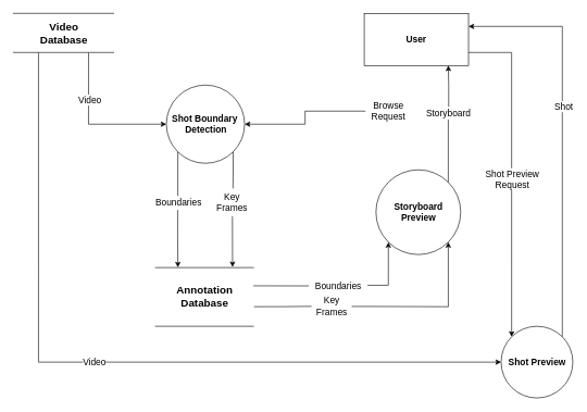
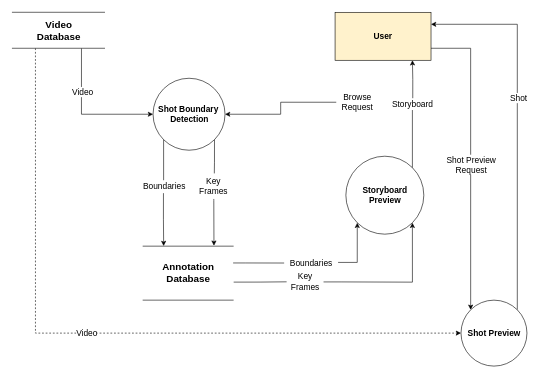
  <mxCell id="0" />
  <mxCell id="1" parent="0" />
  <mxCell id="2" style="edgeStyle=orthogonalEdgeStyle;rounded=0;orthogonalLoop=1;jettySize=auto;html=1;fontSize=14;startArrow=none;" edge="1" parent="1" source="14" target="8"><mxGeometry relative="1" as="geometry" /></mxCell>
  <mxCell id="3" style="edgeStyle=orthogonalEdgeStyle;rounded=0;orthogonalLoop=1;jettySize=auto;html=1;exitX=1;exitY=0.75;exitDx=0;exitDy=0;entryX=0;entryY=0;entryDx=0;entryDy=0;fontSize=14;" edge="1" parent="1" source="5" target="13"><mxGeometry relative="1" as="geometry" /></mxCell>
  <mxCell id="4" value="Shot Preview&lt;br&gt;Request" style="edgeLabel;html=1;align=center;verticalAlign=middle;resizable=0;points=[];fontSize=14;" vertex="1" connectable="0" parent="3"><mxGeometry x="0.039" relative="1" as="geometry"><mxPoint y="-1" as="offset" /></mxGeometry></mxCell>
- <mxCell id="5" value="&lt;h3&gt;&lt;b&gt;User&lt;/b&gt;&lt;/h3&gt;" style="rounded=0;whiteSpace=wrap;html=1;hachureGap=4;" parent="1" vertex="1"><mxGeometry x="558" y="20" width="160" height="80" as="geometry" /></mxCell>
+ <mxCell id="5" value="&lt;h3&gt;&lt;b&gt;User&lt;/b&gt;&lt;/h3&gt;" style="rounded=0;whiteSpace=wrap;html=1;hachureGap=4;fillColor=#fff2cc;" parent="1" vertex="1"><mxGeometry x="558" y="20" width="160" height="80" as="geometry" /></mxCell>
  <mxCell id="6" style="edgeStyle=orthogonalEdgeStyle;rounded=0;orthogonalLoop=1;jettySize=auto;html=1;exitX=0.487;exitY=1.079;exitDx=0;exitDy=0;fontSize=14;entryX=0.228;entryY=-0.003;entryDx=0;entryDy=0;entryPerimeter=0;startArrow=none;exitPerimeter=0;" edge="1" parent="1" source="24" target="19"><mxGeometry relative="1" as="geometry"><mxPoint x="272.667" y="390" as="targetPoint" /></mxGeometry></mxCell>
  <mxCell id="7" style="edgeStyle=orthogonalEdgeStyle;rounded=0;orthogonalLoop=1;jettySize=auto;html=1;entryX=0.787;entryY=-0.008;entryDx=0;entryDy=0;entryPerimeter=0;fontSize=14;startArrow=none;exitX=0.522;exitY=1.032;exitDx=0;exitDy=0;exitPerimeter=0;" edge="1" parent="1" source="26" target="19"><mxGeometry relative="1" as="geometry"><mxPoint x="368" y="334" as="sourcePoint" /><Array as="points"><mxPoint x="356" y="334" /><mxPoint x="356" y="334" /></Array></mxGeometry></mxCell>
  <mxCell id="8" value="&lt;h3&gt;Shot Boundary&amp;nbsp;&lt;br&gt;Detection&lt;br&gt;&lt;/h3&gt;" style="shape=ellipse;html=1;dashed=0;whitespace=wrap;aspect=fixed;perimeter=ellipsePerimeter;align=center;" vertex="1" parent="1"><mxGeometry x="254.5" y="130" width="120" height="120" as="geometry" /></mxCell>
  <mxCell id="9" style="edgeStyle=orthogonalEdgeStyle;rounded=0;orthogonalLoop=1;jettySize=auto;html=1;fontSize=14;startArrow=none;exitX=0.507;exitY=0.014;exitDx=0;exitDy=0;exitPerimeter=0;" edge="1" parent="1" source="15"><mxGeometry relative="1" as="geometry"><mxPoint x="687" y="170" as="sourcePoint" /><mxPoint x="687" y="100" as="targetPoint" /><Array as="points" /></mxGeometry></mxCell>
  <mxCell id="10" value="&lt;h3&gt;&lt;b style=&quot;font-size: 12px&quot;&gt;&lt;span style=&quot;font-size: 14px&quot;&gt;Storyboard&lt;/span&gt;&lt;/b&gt;&lt;br&gt;&lt;b style=&quot;font-size: 12px&quot;&gt;&lt;span style=&quot;font-size: 14px&quot;&gt;Preview&lt;/span&gt;&lt;/b&gt;&lt;br&gt;&lt;/h3&gt;" style="shape=ellipse;html=1;dashed=0;whitespace=wrap;aspect=fixed;perimeter=ellipsePerimeter;align=center;" vertex="1" parent="1"><mxGeometry x="576" y="260" width="130" height="130" as="geometry" /></mxCell>
  <mxCell id="11" style="edgeStyle=orthogonalEdgeStyle;rounded=0;orthogonalLoop=1;jettySize=auto;html=1;exitX=1;exitY=0;exitDx=0;exitDy=0;entryX=1;entryY=0.25;entryDx=0;entryDy=0;fontSize=14;" edge="1" parent="1" source="13" target="5"><mxGeometry relative="1" as="geometry"><Array as="points"><mxPoint x="862" y="40" /></Array></mxGeometry></mxCell>
  <mxCell id="12" value="Shot" style="edgeLabel;html=1;align=center;verticalAlign=middle;resizable=0;points=[];fontSize=14;" vertex="1" connectable="0" parent="11"><mxGeometry x="0.146" y="-2" relative="1" as="geometry"><mxPoint y="1" as="offset" /></mxGeometry></mxCell>
  <mxCell id="13" value="&lt;h3&gt;&lt;span style=&quot;font-size: 14px&quot;&gt;Shot Preview&lt;/span&gt;&lt;/h3&gt;" style="shape=ellipse;html=1;dashed=0;whitespace=wrap;aspect=fixed;perimeter=ellipsePerimeter;align=center;" vertex="1" parent="1"><mxGeometry x="768" y="500" width="110" height="110" as="geometry" /></mxCell>
  <mxCell id="14" value="Browse&lt;br&gt;Request" style="text;html=1;align=center;verticalAlign=middle;resizable=0;points=[];autosize=1;strokeColor=none;fillColor=none;fontSize=14;" vertex="1" parent="1"><mxGeometry x="560" y="150" width="70" height="40" as="geometry" /></mxCell>
  <mxCell id="15" value="Storyboard" style="text;html=1;align=center;verticalAlign=middle;resizable=0;points=[];autosize=1;strokeColor=none;fillColor=none;fontSize=14;" vertex="1" parent="1"><mxGeometry x="647" y="163" width="80" height="20" as="geometry" /></mxCell>
  <mxCell id="16" value="" style="edgeStyle=orthogonalEdgeStyle;rounded=0;orthogonalLoop=1;jettySize=auto;html=1;exitX=1;exitY=0;exitDx=0;exitDy=0;fontSize=14;endArrow=none;" edge="1" parent="1" source="10" target="15"><mxGeometry relative="1" as="geometry"><mxPoint x="687" y="279.038" as="sourcePoint" /><mxPoint x="687" y="100" as="targetPoint" /><Array as="points" /></mxGeometry></mxCell>
  <mxCell id="17" style="edgeStyle=orthogonalEdgeStyle;rounded=0;orthogonalLoop=1;jettySize=auto;html=1;exitX=1;exitY=0.406;exitDx=0;exitDy=0;entryX=0;entryY=1;entryDx=0;entryDy=0;fontSize=14;startArrow=none;exitPerimeter=0;" edge="1" parent="1" source="20" target="10"><mxGeometry relative="1" as="geometry" /></mxCell>
  <mxCell id="18" style="edgeStyle=orthogonalEdgeStyle;rounded=0;orthogonalLoop=1;jettySize=auto;html=1;entryX=1;entryY=1;entryDx=0;entryDy=0;fontSize=14;startArrow=none;exitX=1.013;exitY=0.516;exitDx=0;exitDy=0;exitPerimeter=0;" edge="1" parent="1" source="22" target="10"><mxGeometry relative="1" as="geometry"><mxPoint x="548" y="469" as="sourcePoint" /><Array as="points"><mxPoint x="568" y="470" /><mxPoint x="687" y="470" /></Array></mxGeometry></mxCell>
  <mxCell id="19" value="&lt;h3&gt;Annotation&lt;br&gt;Database&lt;br&gt;&lt;/h3&gt;" style="html=1;dashed=0;whitespace=wrap;shape=partialRectangle;right=0;left=0;fontSize=14;" vertex="1" parent="1"><mxGeometry x="238" y="410" width="150" height="90" as="geometry" /></mxCell>
  <mxCell id="20" value="Boundaries" style="text;html=1;align=center;verticalAlign=middle;resizable=0;points=[];autosize=1;strokeColor=none;fillColor=none;fontSize=14;" vertex="1" parent="1"><mxGeometry x="473" y="429" width="90" height="20" as="geometry" /></mxCell>
  <mxCell id="21" value="" style="edgeStyle=orthogonalEdgeStyle;rounded=0;orthogonalLoop=1;jettySize=auto;html=1;entryX=0.001;entryY=0.455;entryDx=0;entryDy=0;fontSize=14;endArrow=none;entryPerimeter=0;" edge="1" parent="1" source="19" target="20"><mxGeometry relative="1" as="geometry"><mxPoint x="418" y="437.5" as="sourcePoint" /><mxPoint x="595.038" y="370.962" as="targetPoint" /><Array as="points"><mxPoint x="408" y="438" /><mxPoint x="408" y="438" /></Array></mxGeometry></mxCell>
  <mxCell id="22" value="Key&lt;br&gt;Frames" style="text;html=1;align=center;verticalAlign=middle;resizable=0;points=[];autosize=1;strokeColor=none;fillColor=none;fontSize=14;" vertex="1" parent="1"><mxGeometry x="478" y="449" width="60" height="40" as="geometry" /></mxCell>
  <mxCell id="23" value="" style="edgeStyle=orthogonalEdgeStyle;rounded=0;orthogonalLoop=1;jettySize=auto;html=1;fontSize=14;endArrow=none;exitX=1.006;exitY=0.666;exitDx=0;exitDy=0;exitPerimeter=0;entryX=-0.013;entryY=0.511;entryDx=0;entryDy=0;entryPerimeter=0;" edge="1" parent="1" source="19" target="22"><mxGeometry relative="1" as="geometry"><mxPoint x="428" y="469.86" as="sourcePoint" /><mxPoint x="468" y="469.86" as="targetPoint" /><Array as="points" /></mxGeometry></mxCell>
  <mxCell id="24" value="Boundaries" style="text;html=1;align=center;verticalAlign=middle;resizable=0;points=[];autosize=1;strokeColor=none;fillColor=none;fontSize=14;" vertex="1" parent="1"><mxGeometry x="228" y="300" width="90" height="20" as="geometry" /></mxCell>
  <mxCell id="25" value="" style="edgeStyle=orthogonalEdgeStyle;rounded=0;orthogonalLoop=1;jettySize=auto;html=1;exitX=0;exitY=1;exitDx=0;exitDy=0;fontSize=14;endArrow=none;entryX=0.49;entryY=0;entryDx=0;entryDy=0;entryPerimeter=0;" edge="1" parent="1" source="8" target="24"><mxGeometry relative="1" as="geometry"><mxPoint x="158" y="275" as="targetPoint" /><mxPoint x="272.074" y="232.426" as="sourcePoint" /><Array as="points" /></mxGeometry></mxCell>
  <mxCell id="26" value="Key&lt;br&gt;Frames" style="text;html=1;align=center;verticalAlign=middle;resizable=0;points=[];autosize=1;strokeColor=none;fillColor=none;fontSize=14;" vertex="1" parent="1"><mxGeometry x="324.5" y="290" width="60" height="40" as="geometry" /></mxCell>
  <mxCell id="27" value="" style="edgeStyle=orthogonalEdgeStyle;rounded=0;orthogonalLoop=1;jettySize=auto;html=1;exitX=1;exitY=1;exitDx=0;exitDy=0;fontSize=14;endArrow=none;entryX=0.536;entryY=-0.034;entryDx=0;entryDy=0;entryPerimeter=0;" edge="1" parent="1" source="8" target="26"><mxGeometry relative="1" as="geometry"><mxPoint x="356.926" y="232.426" as="sourcePoint" /><mxPoint x="378" y="270" as="targetPoint" /><Array as="points"><mxPoint x="357" y="270" /></Array></mxGeometry></mxCell>
  <mxCell id="28" style="edgeStyle=orthogonalEdgeStyle;rounded=0;orthogonalLoop=1;jettySize=auto;html=1;exitX=0.75;exitY=1;exitDx=0;exitDy=0;entryX=0;entryY=0.5;entryDx=0;entryDy=0;fontSize=14;" edge="1" parent="1" source="32" target="8"><mxGeometry relative="1" as="geometry" /></mxCell>
  <mxCell id="29" value="Video" style="edgeLabel;html=1;align=center;verticalAlign=middle;resizable=0;points=[];fontSize=14;" vertex="1" connectable="0" parent="28"><mxGeometry x="-0.373" y="1" relative="1" as="geometry"><mxPoint as="offset" /></mxGeometry></mxCell>
- <mxCell id="30" style="edgeStyle=orthogonalEdgeStyle;rounded=0;orthogonalLoop=1;jettySize=auto;html=1;exitX=0.25;exitY=1;exitDx=0;exitDy=0;entryX=0;entryY=0.5;entryDx=0;entryDy=0;fontSize=14;" edge="1" parent="1" source="32" target="13"><mxGeometry relative="1" as="geometry" /></mxCell>
+ <mxCell id="30" style="edgeStyle=orthogonalEdgeStyle;rounded=0;orthogonalLoop=1;jettySize=auto;html=1;exitX=0.25;exitY=1;exitDx=0;exitDy=0;entryX=0;entryY=0.5;entryDx=0;entryDy=0;fontSize=14;dashed=1;" edge="1" parent="1" source="32" target="13"><mxGeometry relative="1" as="geometry" /></mxCell>
  <mxCell id="31" value="Video" style="edgeLabel;html=1;align=center;verticalAlign=middle;resizable=0;points=[];fontSize=14;" vertex="1" connectable="0" parent="30"><mxGeometry x="-0.053" y="1" relative="1" as="geometry"><mxPoint x="-1" as="offset" /></mxGeometry></mxCell>
  <mxCell id="32" value="&lt;h3&gt;Video&lt;br&gt;Database&lt;br&gt;&lt;/h3&gt;" style="html=1;dashed=0;whitespace=wrap;shape=partialRectangle;right=0;left=0;fontSize=14;" vertex="1" parent="1"><mxGeometry x="20" y="20" width="153.5" height="60" as="geometry" /></mxCell>
